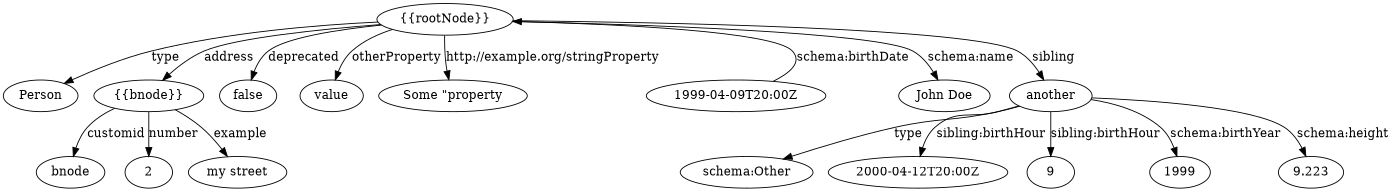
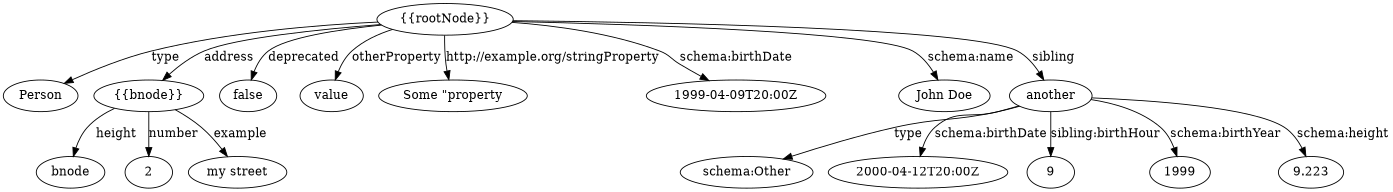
  digraph {
    "{{rootNode}}"
    Person
    "{{bnode}}"
    false
    value
    "Some \"property"
    "1999-04-09T20:00Z"
    "John Doe"
    another
    n10 [label=bnode]
    2
    "my street"
    "schema:Other"
    "2000-04-12T20:00Z"
    9
    1999
    9.223
    "{{rootNode}}" -> Person [label=type]
    "{{rootNode}}" -> "{{bnode}}" [label=address]
    "{{rootNode}}" -> false [label=deprecated]
    "{{rootNode}}" -> value [label=otherProperty]
    "{{rootNode}}" -> "Some \"property" [label="http://example.org/stringProperty"]
-   "1999-04-09T20:00Z" -> "{{rootNode}}" [label="schema:birthDate"]
+   "{{rootNode}}" -> "1999-04-09T20:00Z" [label="schema:birthDate"]
    "{{rootNode}}" -> "John Doe" [label="schema:name"]
    "{{rootNode}}" -> another [label=sibling]
-   "{{bnode}}" -> n10 [label=customid]
+   "{{bnode}}" -> n10 [label=height]
    "{{bnode}}" -> 2 [label=number]
    "{{bnode}}" -> "my street" [label=example]
    another -> "schema:Other" [label=type]
-   another -> "2000-04-12T20:00Z" [label="sibling:birthHour"]
+   another -> "2000-04-12T20:00Z" [label="schema:birthDate"]
    another -> 9 [label="sibling:birthHour"]
    another -> 1999 [label="schema:birthYear"]
    another -> 9.223 [label="schema:height"]
  }
